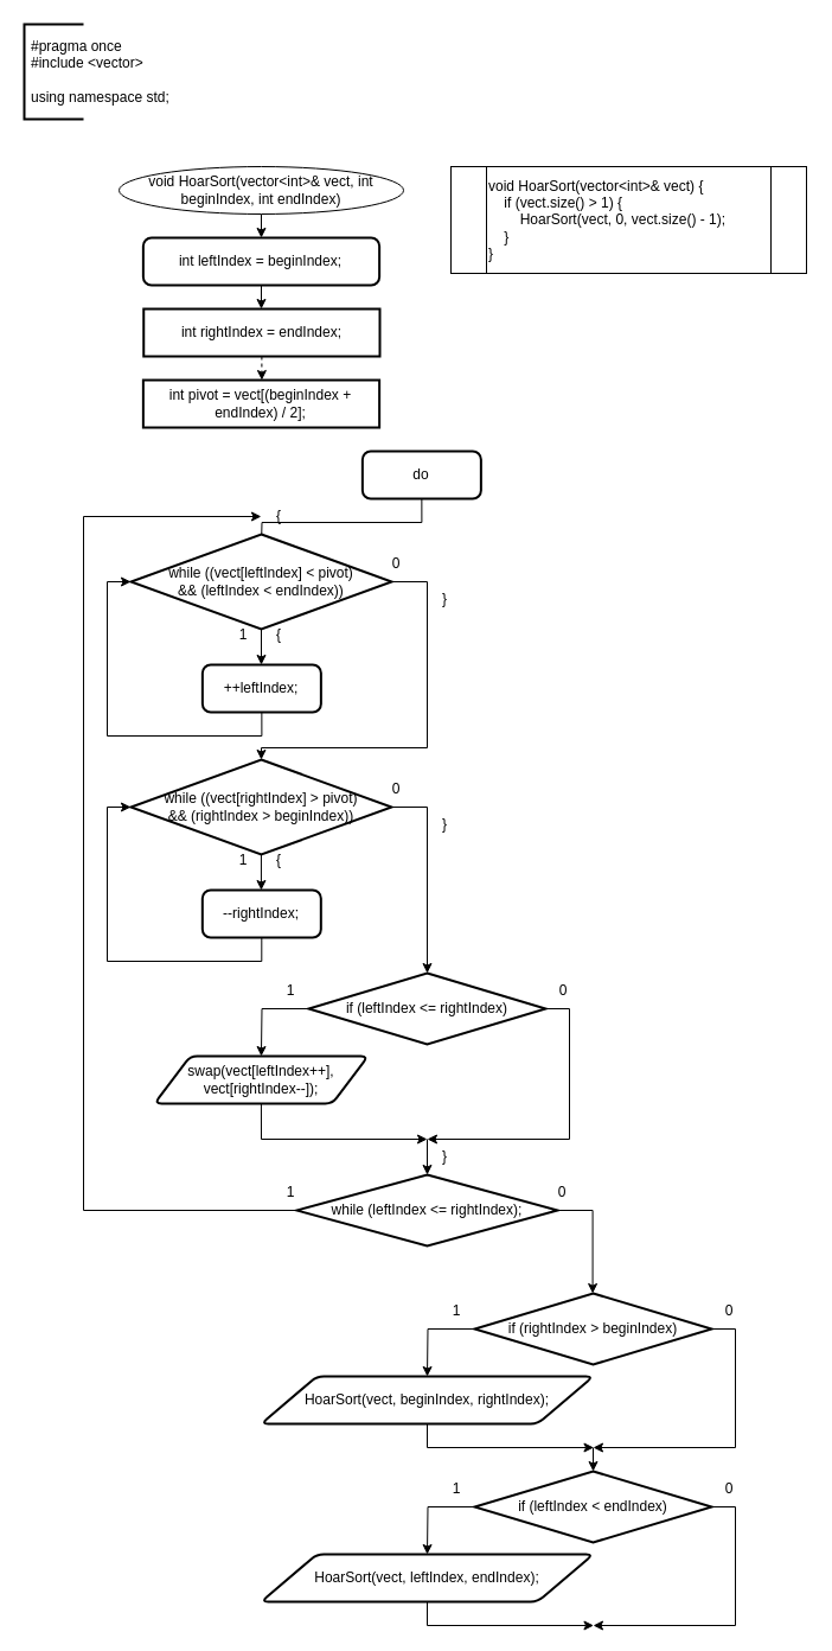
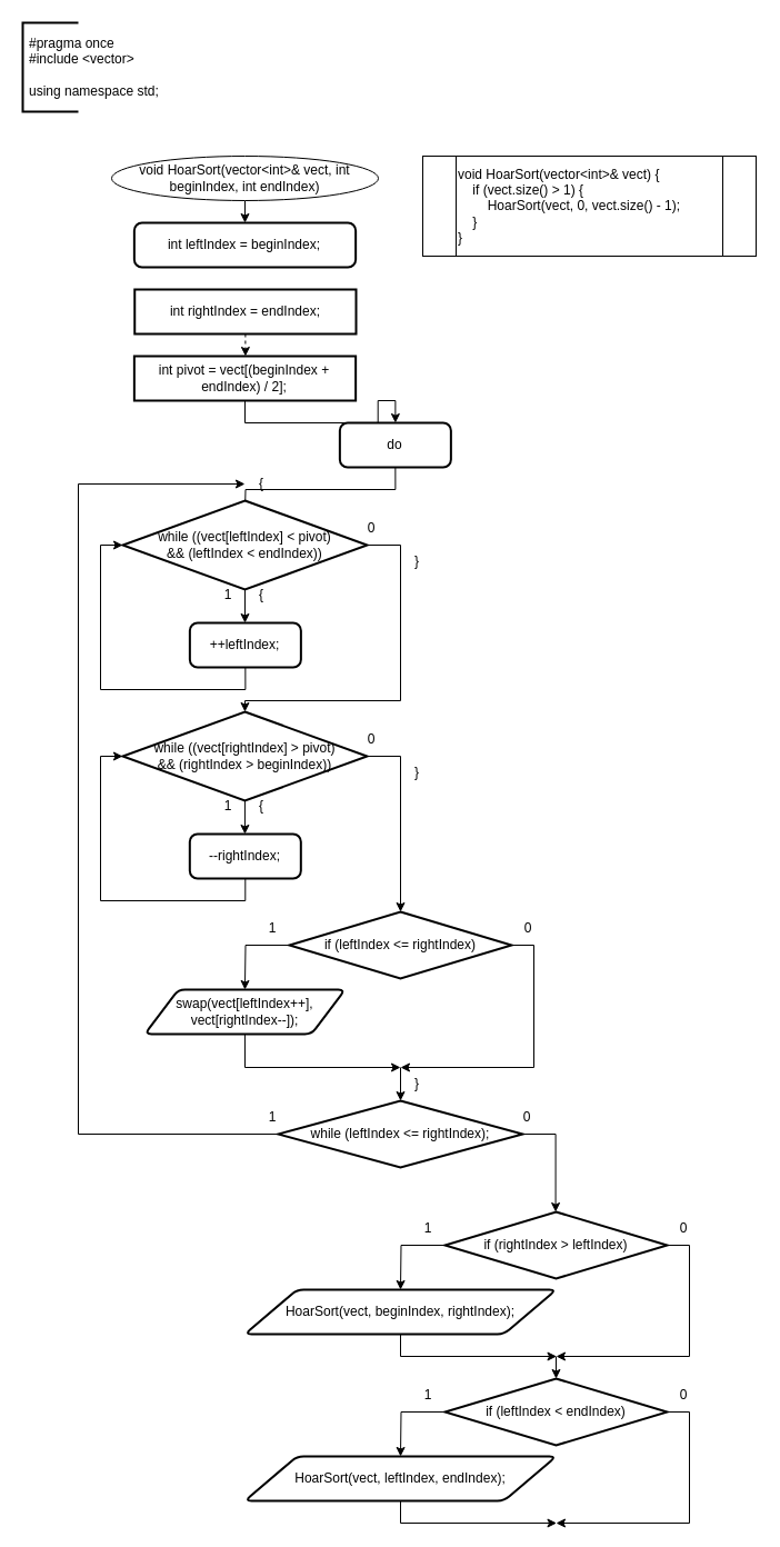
  <mxCell id="0" />
  <mxCell id="1" parent="0" />
  <mxCell id="2" value="" style="strokeWidth=2;html=1;shape=mxgraph.flowchart.annotation_1;align=left;pointerEvents=1;" vertex="1" parent="1"><mxGeometry x="20" y="20" width="50" height="80" as="geometry" /></mxCell>
  <mxCell id="3" value="&lt;div&gt;#pragma once&lt;/div&gt;&lt;div&gt;#include &amp;lt;vector&amp;gt;&lt;/div&gt;&lt;div&gt;&lt;br&gt;&lt;/div&gt;&lt;div&gt;using namespace std;&lt;/div&gt;" style="text;strokeColor=none;fillColor=none;align=left;verticalAlign=middle;spacingLeft=4;spacingRight=4;overflow=hidden;points=[[0,0.5],[1,0.5]];portConstraint=eastwest;rotatable=0;whiteSpace=wrap;html=1;" vertex="1" parent="1"><mxGeometry x="20" y="20" width="220" height="80" as="geometry" /></mxCell>
  <mxCell id="4" style="edgeStyle=orthogonalEdgeStyle;rounded=0;orthogonalLoop=1;jettySize=auto;html=1;exitX=0.5;exitY=1;exitDx=0;exitDy=0;" edge="1" parent="1" source="5" target="7"><mxGeometry relative="1" as="geometry"><mxPoint x="220.37" y="200" as="targetPoint" /></mxGeometry></mxCell>
  <mxCell id="5" value="void HoarSort(vector&amp;lt;int&amp;gt;&amp;amp; vect, int beginIndex, int endIndex)" style="ellipse;whiteSpace=wrap;html=1;" vertex="1" parent="1"><mxGeometry x="100" y="140" width="240" height="40" as="geometry" /></mxCell>
- <mxCell id="6" style="edgeStyle=orthogonalEdgeStyle;rounded=0;orthogonalLoop=1;jettySize=auto;html=1;exitX=0.5;exitY=1;exitDx=0;exitDy=0;" edge="1" parent="1" source="7" target="9"><mxGeometry relative="1" as="geometry"><mxPoint x="220.37" y="280" as="targetPoint" /></mxGeometry></mxCell>
  <mxCell id="7" value="int leftIndex = beginIndex;" style="rounded=1;whiteSpace=wrap;html=1;absoluteArcSize=1;arcSize=14;strokeWidth=2;" vertex="1" parent="1"><mxGeometry x="120.37" y="200" width="199.26" height="40" as="geometry" /></mxCell>
  <mxCell id="8" value="" style="edgeStyle=orthogonalEdgeStyle;rounded=0;orthogonalLoop=1;jettySize=auto;html=1;dashed=1;" edge="1" parent="1" source="9" target="11"><mxGeometry relative="1" as="geometry" /></mxCell>
  <mxCell id="9" value="int rightIndex = endIndex;" style="whiteSpace=wrap;html=1;absoluteArcSize=1;arcSize=14;strokeWidth=2;rounded=0;" vertex="1" parent="1"><mxGeometry x="120.74" y="260" width="199.26" height="40" as="geometry" /></mxCell>
+ <mxCell id="10" style="edgeStyle=orthogonalEdgeStyle;rounded=0;orthogonalLoop=1;jettySize=auto;html=1;exitX=0.5;exitY=1;exitDx=0;exitDy=0;entryX=0.5;entryY=0;entryDx=0;entryDy=0;" edge="1" parent="1" source="11" target="13"><mxGeometry relative="1" as="geometry" /></mxCell>
  <mxCell id="11" value="int pivot = vect[(beginIndex + endIndex) / 2];" style="whiteSpace=wrap;html=1;absoluteArcSize=1;arcSize=14;strokeWidth=2;rounded=0;" vertex="1" parent="1"><mxGeometry x="120.37" y="320" width="199.26" height="40" as="geometry" /></mxCell>
  <mxCell id="12" style="edgeStyle=orthogonalEdgeStyle;rounded=0;orthogonalLoop=1;jettySize=auto;html=1;exitX=0.5;exitY=1;exitDx=0;exitDy=0;" edge="1" parent="1" source="13"><mxGeometry relative="1" as="geometry"><mxPoint x="220" y="460" as="targetPoint" /></mxGeometry></mxCell>
  <mxCell id="13" value="do" style="rounded=1;whiteSpace=wrap;html=1;absoluteArcSize=1;arcSize=14;strokeWidth=2;" vertex="1" parent="1"><mxGeometry x="305.37" y="380" width="100" height="40" as="geometry" /></mxCell>
  <mxCell id="14" style="edgeStyle=orthogonalEdgeStyle;rounded=0;orthogonalLoop=1;jettySize=auto;html=1;exitX=1;exitY=0.5;exitDx=0;exitDy=0;exitPerimeter=0;entryX=0.5;entryY=0;entryDx=0;entryDy=0;entryPerimeter=0;" edge="1" source="16" parent="1" target="24"><mxGeometry relative="1" as="geometry"><mxPoint x="360" y="560" as="targetPoint" /><Array as="points"><mxPoint x="360" y="490" /><mxPoint x="360" y="630" /><mxPoint x="220" y="630" /></Array></mxGeometry></mxCell>
  <mxCell id="15" style="edgeStyle=orthogonalEdgeStyle;rounded=0;orthogonalLoop=1;jettySize=auto;html=1;exitX=0.5;exitY=1;exitDx=0;exitDy=0;exitPerimeter=0;" edge="1" source="16" parent="1"><mxGeometry relative="1" as="geometry"><mxPoint x="220" y="560" as="targetPoint" /></mxGeometry></mxCell>
  <mxCell id="16" value="while ((vect[leftIndex] &amp;lt; pivot) &lt;br&gt;&amp;amp;&amp;amp; (leftIndex &amp;lt; endIndex))" style="strokeWidth=2;html=1;shape=mxgraph.flowchart.decision;whiteSpace=wrap;" vertex="1" parent="1"><mxGeometry x="110" y="450" width="220" height="80" as="geometry" /></mxCell>
  <mxCell id="17" value="1" style="text;html=1;strokeColor=none;fillColor=none;align=center;verticalAlign=middle;whiteSpace=wrap;rounded=0;" vertex="1" parent="1"><mxGeometry x="190" y="520" width="30" height="30" as="geometry" /></mxCell>
  <mxCell id="18" value="0" style="text;html=1;strokeColor=none;fillColor=none;align=center;verticalAlign=middle;whiteSpace=wrap;rounded=0;" vertex="1" parent="1"><mxGeometry x="319.29" y="460" width="30" height="30" as="geometry" /></mxCell>
  <mxCell id="19" value="{" style="text;html=1;strokeColor=none;fillColor=none;align=center;verticalAlign=middle;whiteSpace=wrap;rounded=0;" vertex="1" parent="1"><mxGeometry x="220" y="520" width="30" height="30" as="geometry" /></mxCell>
  <mxCell id="20" value="++leftIndex;" style="rounded=1;whiteSpace=wrap;html=1;absoluteArcSize=1;arcSize=14;strokeWidth=2;" vertex="1" parent="1"><mxGeometry x="170.37" y="560" width="100" height="40" as="geometry" /></mxCell>
  <mxCell id="21" style="edgeStyle=orthogonalEdgeStyle;rounded=0;orthogonalLoop=1;jettySize=auto;html=1;exitX=0.5;exitY=1;exitDx=0;exitDy=0;entryX=0;entryY=0.5;entryDx=0;entryDy=0;entryPerimeter=0;" edge="1" parent="1" source="20" target="16"><mxGeometry relative="1" as="geometry" /></mxCell>
  <mxCell id="22" style="edgeStyle=orthogonalEdgeStyle;rounded=0;orthogonalLoop=1;jettySize=auto;html=1;exitX=1;exitY=0.5;exitDx=0;exitDy=0;exitPerimeter=0;" edge="1" parent="1" source="24"><mxGeometry relative="1" as="geometry"><mxPoint x="360" y="820" as="targetPoint" /><Array as="points"><mxPoint x="359.95" y="680" /></Array></mxGeometry></mxCell>
  <mxCell id="23" style="edgeStyle=orthogonalEdgeStyle;rounded=0;orthogonalLoop=1;jettySize=auto;html=1;exitX=0.5;exitY=1;exitDx=0;exitDy=0;exitPerimeter=0;" edge="1" parent="1" source="24"><mxGeometry relative="1" as="geometry"><mxPoint x="219.95" y="750" as="targetPoint" /></mxGeometry></mxCell>
  <mxCell id="24" value="while ((vect[rightIndex] &amp;gt; pivot) &lt;br&gt;&amp;amp;&amp;amp; (rightIndex &amp;gt; beginIndex))" style="strokeWidth=2;html=1;shape=mxgraph.flowchart.decision;whiteSpace=wrap;" vertex="1" parent="1"><mxGeometry x="109.95" y="640" width="220" height="80" as="geometry" /></mxCell>
  <mxCell id="25" value="1" style="text;html=1;strokeColor=none;fillColor=none;align=center;verticalAlign=middle;whiteSpace=wrap;rounded=0;" vertex="1" parent="1"><mxGeometry x="189.95" y="710" width="30" height="30" as="geometry" /></mxCell>
  <mxCell id="26" value="0" style="text;html=1;strokeColor=none;fillColor=none;align=center;verticalAlign=middle;whiteSpace=wrap;rounded=0;" vertex="1" parent="1"><mxGeometry x="319.24" y="650" width="30" height="30" as="geometry" /></mxCell>
  <mxCell id="27" value="{" style="text;html=1;strokeColor=none;fillColor=none;align=center;verticalAlign=middle;whiteSpace=wrap;rounded=0;" vertex="1" parent="1"><mxGeometry x="219.95" y="710" width="30" height="30" as="geometry" /></mxCell>
  <mxCell id="28" value="--rightIndex;" style="rounded=1;whiteSpace=wrap;html=1;absoluteArcSize=1;arcSize=14;strokeWidth=2;" vertex="1" parent="1"><mxGeometry x="170.32" y="750" width="100" height="40" as="geometry" /></mxCell>
  <mxCell id="29" style="edgeStyle=orthogonalEdgeStyle;rounded=0;orthogonalLoop=1;jettySize=auto;html=1;exitX=0.5;exitY=1;exitDx=0;exitDy=0;entryX=0;entryY=0.5;entryDx=0;entryDy=0;entryPerimeter=0;" edge="1" parent="1" source="28" target="24"><mxGeometry relative="1" as="geometry" /></mxCell>
  <mxCell id="30" style="edgeStyle=orthogonalEdgeStyle;rounded=0;orthogonalLoop=1;jettySize=auto;html=1;exitX=0;exitY=0.5;exitDx=0;exitDy=0;exitPerimeter=0;" edge="1" source="32" parent="1"><mxGeometry relative="1" as="geometry"><mxPoint x="219.95" y="890" as="targetPoint" /></mxGeometry></mxCell>
  <mxCell id="31" style="edgeStyle=orthogonalEdgeStyle;rounded=0;orthogonalLoop=1;jettySize=auto;html=1;exitX=1;exitY=0.5;exitDx=0;exitDy=0;exitPerimeter=0;" edge="1" source="32" parent="1"><mxGeometry relative="1" as="geometry"><mxPoint x="360" y="960" as="targetPoint" /><Array as="points"><mxPoint x="480" y="850" /><mxPoint x="480" y="960" /><mxPoint x="360" y="960" /></Array></mxGeometry></mxCell>
  <mxCell id="32" value="if (leftIndex &amp;lt;= rightIndex)" style="strokeWidth=2;html=1;shape=mxgraph.flowchart.decision;whiteSpace=wrap;" vertex="1" parent="1"><mxGeometry x="259.95" y="820" width="200" height="60" as="geometry" /></mxCell>
  <mxCell id="33" value="1" style="text;html=1;strokeColor=none;fillColor=none;align=center;verticalAlign=middle;whiteSpace=wrap;rounded=0;" vertex="1" parent="1"><mxGeometry x="229.95" y="820" width="30" height="30" as="geometry" /></mxCell>
  <mxCell id="34" value="0" style="text;html=1;strokeColor=none;fillColor=none;align=center;verticalAlign=middle;whiteSpace=wrap;rounded=0;" vertex="1" parent="1"><mxGeometry x="459.95" y="820" width="30" height="30" as="geometry" /></mxCell>
  <mxCell id="35" style="edgeStyle=orthogonalEdgeStyle;rounded=0;orthogonalLoop=1;jettySize=auto;html=1;exitX=0.5;exitY=1;exitDx=0;exitDy=0;" edge="1" parent="1" source="36"><mxGeometry relative="1" as="geometry"><mxPoint x="360" y="960" as="targetPoint" /><Array as="points"><mxPoint x="220" y="960" /></Array></mxGeometry></mxCell>
  <mxCell id="36" value="swap(vect[leftIndex++], vect[rightIndex--]);" style="shape=parallelogram;html=1;strokeWidth=2;perimeter=parallelogramPerimeter;whiteSpace=wrap;rounded=1;arcSize=12;size=0.167;" vertex="1" parent="1"><mxGeometry x="129.9" y="890" width="180.1" height="40" as="geometry" /></mxCell>
  <mxCell id="37" value="" style="endArrow=classic;html=1;rounded=0;" edge="1" parent="1"><mxGeometry width="50" height="50" relative="1" as="geometry"><mxPoint x="360" y="960" as="sourcePoint" /><mxPoint x="360" y="990" as="targetPoint" /></mxGeometry></mxCell>
  <mxCell id="38" style="edgeStyle=orthogonalEdgeStyle;rounded=0;orthogonalLoop=1;jettySize=auto;html=1;exitX=1;exitY=0.5;exitDx=0;exitDy=0;exitPerimeter=0;" edge="1" source="40" parent="1"><mxGeometry relative="1" as="geometry"><mxPoint x="499.58" y="1090" as="targetPoint" /><Array as="points"><mxPoint x="499.58" y="1020" /></Array></mxGeometry></mxCell>
  <mxCell id="39" style="edgeStyle=orthogonalEdgeStyle;rounded=0;orthogonalLoop=1;jettySize=auto;html=1;exitX=0;exitY=0.5;exitDx=0;exitDy=0;exitPerimeter=0;entryX=0;entryY=0.5;entryDx=0;entryDy=0;" edge="1" source="40" parent="1" target="43"><mxGeometry relative="1" as="geometry"><mxPoint x="359.58" y="1090" as="targetPoint" /><Array as="points"><mxPoint x="70" y="1020" /><mxPoint x="70" y="435" /></Array></mxGeometry></mxCell>
  <mxCell id="40" value="while (leftIndex &amp;lt;= rightIndex);" style="strokeWidth=2;html=1;shape=mxgraph.flowchart.decision;whiteSpace=wrap;" vertex="1" parent="1"><mxGeometry x="249.9" y="990" width="220.1" height="60" as="geometry" /></mxCell>
  <mxCell id="41" value="1" style="text;html=1;strokeColor=none;fillColor=none;align=center;verticalAlign=middle;whiteSpace=wrap;rounded=0;" vertex="1" parent="1"><mxGeometry x="229.95" y="990" width="30" height="30" as="geometry" /></mxCell>
  <mxCell id="42" value="0" style="text;html=1;strokeColor=none;fillColor=none;align=center;verticalAlign=middle;whiteSpace=wrap;rounded=0;" vertex="1" parent="1"><mxGeometry x="458.87" y="990" width="30" height="30" as="geometry" /></mxCell>
  <mxCell id="43" value="{" style="text;html=1;strokeColor=none;fillColor=none;align=center;verticalAlign=middle;whiteSpace=wrap;rounded=0;" vertex="1" parent="1"><mxGeometry x="219.95" y="420" width="30" height="30" as="geometry" /></mxCell>
  <mxCell id="44" value="}" style="text;html=1;strokeColor=none;fillColor=none;align=center;verticalAlign=middle;whiteSpace=wrap;rounded=0;" vertex="1" parent="1"><mxGeometry x="360" y="960" width="30" height="30" as="geometry" /></mxCell>
  <mxCell id="45" value="}" style="text;html=1;strokeColor=none;fillColor=none;align=center;verticalAlign=middle;whiteSpace=wrap;rounded=0;" vertex="1" parent="1"><mxGeometry x="360" y="490" width="30" height="30" as="geometry" /></mxCell>
  <mxCell id="46" value="}" style="text;html=1;strokeColor=none;fillColor=none;align=center;verticalAlign=middle;whiteSpace=wrap;rounded=0;" vertex="1" parent="1"><mxGeometry x="360" y="680" width="30" height="30" as="geometry" /></mxCell>
  <mxCell id="47" value="&lt;div&gt;void HoarSort(vector&amp;lt;int&amp;gt;&amp;amp; vect) {&lt;/div&gt;&lt;div&gt;&amp;nbsp; &amp;nbsp; if (vect.size() &amp;gt; 1) {&lt;span style=&quot;&quot;&gt;&lt;/span&gt;&lt;/div&gt;&lt;div&gt;&lt;span style=&quot;&quot;&gt;&lt;span style=&quot;&quot;&gt;&lt;span style=&quot;white-space: pre;&quot;&gt;&amp;nbsp;&amp;nbsp;&amp;nbsp;&amp;nbsp;&lt;/span&gt;&lt;span style=&quot;white-space: pre;&quot;&gt;&amp;nbsp;&amp;nbsp;&amp;nbsp;&amp;nbsp;&lt;/span&gt;&lt;/span&gt;HoarSort(vect, 0, vect.size() - 1);&lt;/span&gt;&lt;/div&gt;&lt;div&gt;&lt;span style=&quot;&quot;&gt;&lt;span style=&quot;&quot;&gt;&lt;span style=&quot;white-space: pre;&quot;&gt;&amp;nbsp;&amp;nbsp;&amp;nbsp;&amp;nbsp;&lt;/span&gt;&lt;/span&gt;}&lt;/span&gt;&lt;/div&gt;&lt;div&gt;}&lt;/div&gt;" style="shape=process;whiteSpace=wrap;html=1;backgroundOutline=1;align=left;" vertex="1" parent="1"><mxGeometry x="380" y="140" width="300" height="90" as="geometry" /></mxCell>
  <mxCell id="48" style="edgeStyle=orthogonalEdgeStyle;rounded=0;orthogonalLoop=1;jettySize=auto;html=1;exitX=0;exitY=0.5;exitDx=0;exitDy=0;exitPerimeter=0;" edge="1" source="50" parent="1"><mxGeometry relative="1" as="geometry"><mxPoint x="360" y="1160" as="targetPoint" /></mxGeometry></mxCell>
  <mxCell id="49" style="edgeStyle=orthogonalEdgeStyle;rounded=0;orthogonalLoop=1;jettySize=auto;html=1;exitX=1;exitY=0.5;exitDx=0;exitDy=0;exitPerimeter=0;" edge="1" source="50" parent="1"><mxGeometry relative="1" as="geometry"><mxPoint x="500" y="1220" as="targetPoint" /><Array as="points"><mxPoint x="620" y="1120" /><mxPoint x="620" y="1220" /></Array></mxGeometry></mxCell>
- <mxCell id="50" value="if (rightIndex &amp;gt; beginIndex)" style="strokeWidth=2;html=1;shape=mxgraph.flowchart.decision;whiteSpace=wrap;" vertex="1" parent="1"><mxGeometry x="400" y="1090" width="200" height="60" as="geometry" /></mxCell>
+ <mxCell id="50" value="if (rightIndex &amp;gt; leftIndex)" style="strokeWidth=2;html=1;shape=mxgraph.flowchart.decision;whiteSpace=wrap;" vertex="1" parent="1"><mxGeometry x="400" y="1090" width="200" height="60" as="geometry" /></mxCell>
  <mxCell id="51" value="1" style="text;html=1;strokeColor=none;fillColor=none;align=center;verticalAlign=middle;whiteSpace=wrap;rounded=0;" vertex="1" parent="1"><mxGeometry x="370" y="1090" width="30" height="30" as="geometry" /></mxCell>
  <mxCell id="52" value="0" style="text;html=1;strokeColor=none;fillColor=none;align=center;verticalAlign=middle;whiteSpace=wrap;rounded=0;" vertex="1" parent="1"><mxGeometry x="600" y="1090" width="30" height="30" as="geometry" /></mxCell>
  <mxCell id="53" style="edgeStyle=orthogonalEdgeStyle;rounded=0;orthogonalLoop=1;jettySize=auto;html=1;exitX=0.5;exitY=1;exitDx=0;exitDy=0;" edge="1" parent="1" source="54"><mxGeometry relative="1" as="geometry"><mxPoint x="500" y="1220" as="targetPoint" /></mxGeometry></mxCell>
  <mxCell id="54" value="HoarSort(vect, beginIndex, rightIndex);" style="shape=parallelogram;html=1;strokeWidth=2;perimeter=parallelogramPerimeter;whiteSpace=wrap;rounded=1;arcSize=12;size=0.167;" vertex="1" parent="1"><mxGeometry x="220" y="1160" width="280" height="40" as="geometry" /></mxCell>
  <mxCell id="55" style="edgeStyle=orthogonalEdgeStyle;rounded=0;orthogonalLoop=1;jettySize=auto;html=1;exitX=0;exitY=0.5;exitDx=0;exitDy=0;exitPerimeter=0;" edge="1" parent="1" source="57"><mxGeometry relative="1" as="geometry"><mxPoint x="360" y="1310" as="targetPoint" /></mxGeometry></mxCell>
  <mxCell id="56" style="edgeStyle=orthogonalEdgeStyle;rounded=0;orthogonalLoop=1;jettySize=auto;html=1;exitX=1;exitY=0.5;exitDx=0;exitDy=0;exitPerimeter=0;" edge="1" parent="1" source="57"><mxGeometry relative="1" as="geometry"><mxPoint x="500" y="1370" as="targetPoint" /><Array as="points"><mxPoint x="620" y="1270" /><mxPoint x="620" y="1370" /></Array></mxGeometry></mxCell>
  <mxCell id="57" value="if (leftIndex &amp;lt; endIndex)" style="strokeWidth=2;html=1;shape=mxgraph.flowchart.decision;whiteSpace=wrap;" vertex="1" parent="1"><mxGeometry x="400" y="1240" width="200" height="60" as="geometry" /></mxCell>
  <mxCell id="58" value="1" style="text;html=1;strokeColor=none;fillColor=none;align=center;verticalAlign=middle;whiteSpace=wrap;rounded=0;" vertex="1" parent="1"><mxGeometry x="370" y="1240" width="30" height="30" as="geometry" /></mxCell>
  <mxCell id="59" value="0" style="text;html=1;strokeColor=none;fillColor=none;align=center;verticalAlign=middle;whiteSpace=wrap;rounded=0;" vertex="1" parent="1"><mxGeometry x="600" y="1240" width="30" height="30" as="geometry" /></mxCell>
  <mxCell id="60" style="edgeStyle=orthogonalEdgeStyle;rounded=0;orthogonalLoop=1;jettySize=auto;html=1;exitX=0.5;exitY=1;exitDx=0;exitDy=0;" edge="1" parent="1" source="61"><mxGeometry relative="1" as="geometry"><mxPoint x="500" y="1370" as="targetPoint" /></mxGeometry></mxCell>
  <mxCell id="61" value="HoarSort(vect, leftIndex, endIndex);" style="shape=parallelogram;html=1;strokeWidth=2;perimeter=parallelogramPerimeter;whiteSpace=wrap;rounded=1;arcSize=12;size=0.167;" vertex="1" parent="1"><mxGeometry x="220" y="1310" width="280" height="40" as="geometry" /></mxCell>
  <mxCell id="62" value="" style="endArrow=classic;html=1;rounded=0;entryX=0.5;entryY=0;entryDx=0;entryDy=0;entryPerimeter=0;" edge="1" parent="1" target="57"><mxGeometry width="50" height="50" relative="1" as="geometry"><mxPoint x="500" y="1220" as="sourcePoint" /><mxPoint x="510.59" y="1300" as="targetPoint" /></mxGeometry></mxCell>
